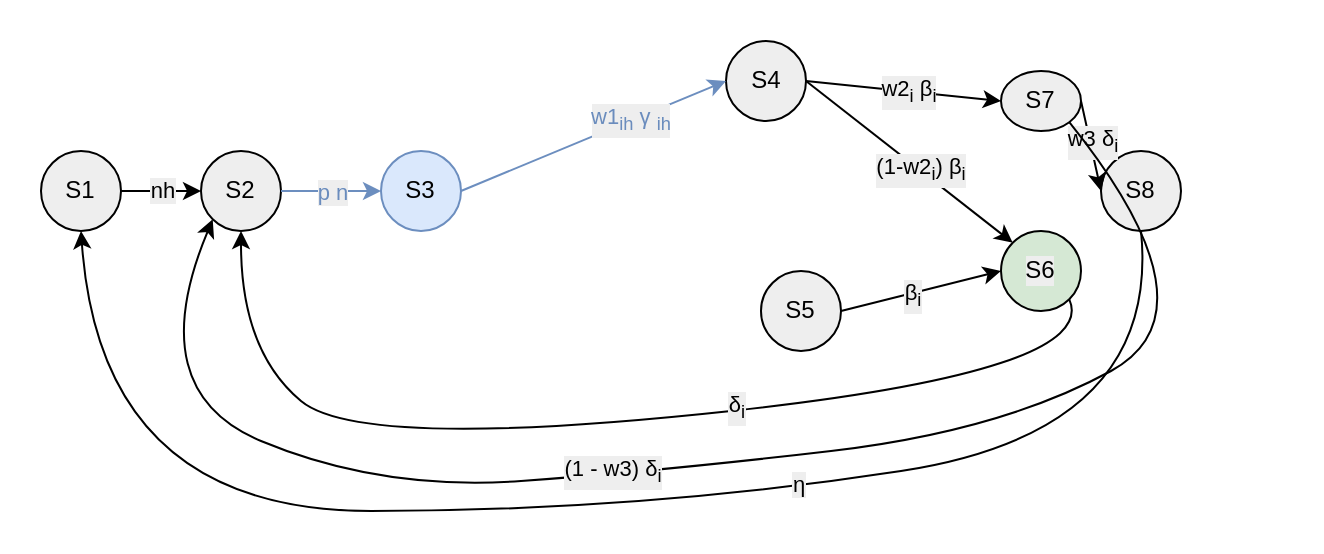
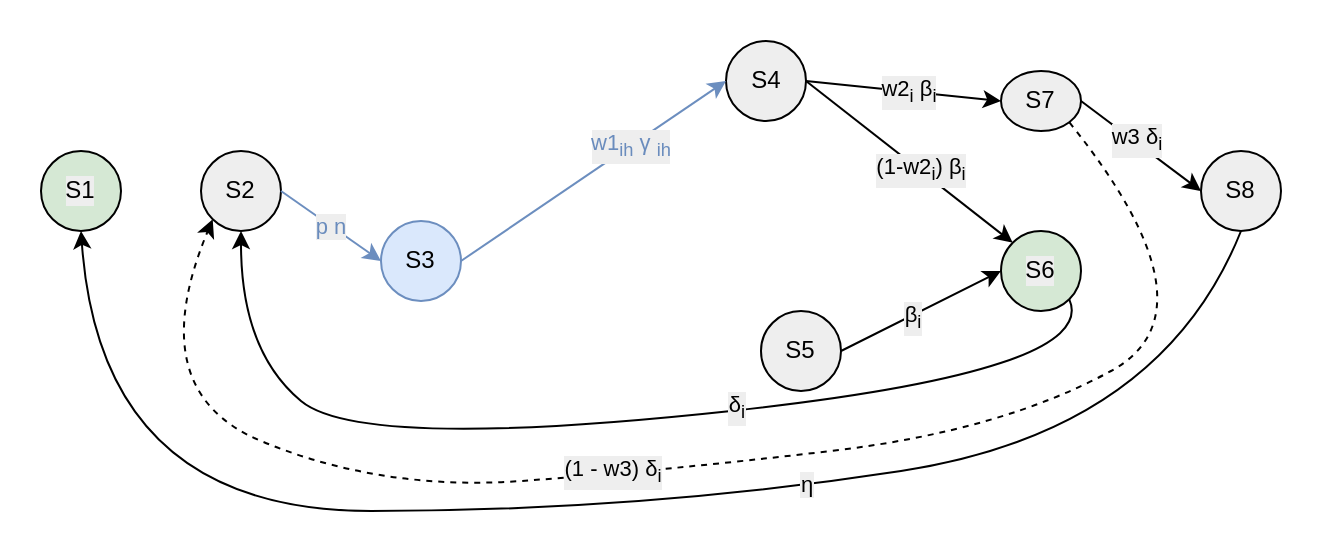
  <mxCell id="0" />
  <mxCell id="1" parent="0" />
- <mxCell id="2" value="S1" style="ellipse;whiteSpace=wrap;html=1;aspect=fixed;strokeColor=#000000;fillColor=#EEEEEE;labelBackgroundColor=#EEEEEE;" parent="1" vertex="1"><mxGeometry x="20" y="75" width="40" height="40" as="geometry" /></mxCell>
+ <mxCell id="2" value="S1" style="ellipse;whiteSpace=wrap;html=1;aspect=fixed;strokeColor=#000000;fillColor=#d5e8d4;labelBackgroundColor=#EEEEEE;" parent="1" vertex="1"><mxGeometry x="20" y="75" width="40" height="40" as="geometry" /></mxCell>
  <mxCell id="3" value="S2" style="ellipse;whiteSpace=wrap;html=1;aspect=fixed;strokeColor=#000000;fillColor=#EEEEEE;labelBackgroundColor=#EEEEEE;" parent="1" vertex="1"><mxGeometry x="100" y="75" width="40" height="40" as="geometry" /></mxCell>
- <mxCell id="4" value="S3" style="ellipse;whiteSpace=wrap;html=1;aspect=fixed;strokeColor=#6c8ebf;fillColor=#dae8fc;" parent="1" vertex="1"><mxGeometry x="190" y="75" width="40" height="40" as="geometry" /></mxCell>
+ <mxCell id="4" value="S3" style="ellipse;whiteSpace=wrap;html=1;aspect=fixed;strokeColor=#6c8ebf;fillColor=#dae8fc;" parent="1" vertex="1"><mxGeometry x="190" y="110" width="40" height="40" as="geometry" /></mxCell>
  <mxCell id="5" value="S4" style="ellipse;whiteSpace=wrap;html=1;aspect=fixed;strokeColor=#000000;fillColor=#EEEEEE;" parent="1" vertex="1"><mxGeometry x="362.5" y="20" width="40" height="40" as="geometry" /></mxCell>
- <mxCell id="6" value="S5" style="ellipse;whiteSpace=wrap;html=1;aspect=fixed;strokeColor=#000000;fillColor=#EEEEEE;labelBackgroundColor=#EEEEEE;" parent="1" vertex="1"><mxGeometry x="380" y="135" width="40" height="40" as="geometry" /></mxCell>
+ <mxCell id="6" value="S5" style="ellipse;whiteSpace=wrap;html=1;aspect=fixed;strokeColor=#000000;fillColor=#EEEEEE;labelBackgroundColor=#EEEEEE;" parent="1" vertex="1"><mxGeometry x="380" y="155" width="40" height="40" as="geometry" /></mxCell>
  <mxCell id="7" value="S7" style="ellipse;whiteSpace=wrap;html=1;aspect=fixed;strokeColor=#000000;fillColor=#EEEEEE;" parent="1" vertex="1"><mxGeometry x="500" y="35" width="40" height="30" as="geometry" /></mxCell>
  <mxCell id="8" value="S6" style="ellipse;whiteSpace=wrap;html=1;aspect=fixed;strokeColor=#000000;fillColor=#d5e8d4;labelBackgroundColor=#EEEEEE;" parent="1" vertex="1"><mxGeometry x="500" y="115" width="40" height="40" as="geometry" /></mxCell>
- <mxCell id="9" value="S8" style="ellipse;whiteSpace=wrap;html=1;aspect=fixed;strokeColor=#000000;fillColor=#EEEEEE;labelBackgroundColor=#EEEEEE;" parent="1" vertex="1"><mxGeometry x="550" y="75" width="40" height="40" as="geometry" /></mxCell>
- <mxCell id="10" value="" style="endArrow=classic;html=1;rounded=0;exitX=1;exitY=0.5;exitDx=0;exitDy=0;entryX=0;entryY=0.5;entryDx=0;entryDy=0;labelBackgroundColor=#EEEEEE;" parent="1" source="2" target="3" edge="1"><mxGeometry width="50" height="50" relative="1" as="geometry"><mxPoint x="340" y="115" as="sourcePoint" /><mxPoint x="390" y="65" as="targetPoint" /></mxGeometry></mxCell>
- <mxCell id="11" value="nh" style="edgeLabel;html=1;align=center;verticalAlign=middle;resizable=0;points=[];labelBackgroundColor=#EEEEEE;" parent="10" vertex="1" connectable="0"><mxGeometry x="-0.002" y="1" relative="1" as="geometry"><mxPoint as="offset" /></mxGeometry></mxCell>
+ <mxCell id="9" value="S8" style="ellipse;whiteSpace=wrap;html=1;aspect=fixed;strokeColor=#000000;fillColor=#EEEEEE;labelBackgroundColor=#EEEEEE;" parent="1" vertex="1"><mxGeometry x="600" y="75" width="40" height="40" as="geometry" /></mxCell>
  <mxCell id="12" value="" style="endArrow=classic;html=1;rounded=0;exitX=1;exitY=0.5;exitDx=0;exitDy=0;entryX=0;entryY=0.5;entryDx=0;entryDy=0;fillColor=#dae8fc;strokeColor=#6c8ebf;labelBackgroundColor=#EEEEEE;" parent="1" source="3" target="4" edge="1"><mxGeometry width="50" height="50" relative="1" as="geometry"><mxPoint x="144" y="91" as="sourcePoint" /><mxPoint x="198" y="-1" as="targetPoint" /></mxGeometry></mxCell>
  <mxCell id="13" value="p&amp;nbsp;n" style="edgeLabel;html=1;align=center;verticalAlign=middle;resizable=0;points=[];labelBackgroundColor=#EEEEEE;fontColor=#6A8CBD;" parent="12" vertex="1" connectable="0"><mxGeometry x="-0.013" relative="1" as="geometry"><mxPoint as="offset" /></mxGeometry></mxCell>
  <mxCell id="14" value="" style="endArrow=classic;html=1;rounded=0;exitX=1;exitY=0.5;exitDx=0;exitDy=0;entryX=0;entryY=0.5;entryDx=0;entryDy=0;fillColor=#dae8fc;strokeColor=#6c8ebf;labelBackgroundColor=#EEEEEE;" parent="1" source="4" target="5" edge="1"><mxGeometry width="50" height="50" relative="1" as="geometry"><mxPoint x="160" y="115" as="sourcePoint" /><mxPoint x="243" y="155" as="targetPoint" /></mxGeometry></mxCell>
  <mxCell id="15" value="&lt;span style=&quot;&quot;&gt;&lt;span style=&quot;&quot;&gt;w1&lt;/span&gt;&lt;sub style=&quot;&quot;&gt;ih&lt;/sub&gt;&lt;span style=&quot;&quot;&gt;&amp;nbsp;γ&amp;nbsp;&lt;/span&gt;&lt;sub style=&quot;&quot;&gt;ih&lt;/sub&gt;&lt;/span&gt;" style="edgeLabel;html=1;align=center;verticalAlign=middle;resizable=0;points=[];labelBackgroundColor=#EEEEEE;fontColor=#6A8CBD;" parent="14" vertex="1" connectable="0"><mxGeometry x="0.279" relative="1" as="geometry"><mxPoint as="offset" /></mxGeometry></mxCell>
  <mxCell id="16" value="" style="endArrow=classic;html=1;rounded=0;exitX=1;exitY=0.5;exitDx=0;exitDy=0;entryX=0;entryY=0.5;entryDx=0;entryDy=0;labelBackgroundColor=#EEEEEE;" parent="1" source="6" target="8" edge="1"><mxGeometry width="50" height="50" relative="1" as="geometry"><mxPoint x="440" y="214.6" as="sourcePoint" /><mxPoint x="557" y="214.6" as="targetPoint" /></mxGeometry></mxCell>
  <mxCell id="17" value="&lt;span style=&quot;&quot;&gt;β&lt;/span&gt;&lt;sub&gt;i&lt;/sub&gt;" style="edgeLabel;html=1;align=center;verticalAlign=middle;resizable=0;points=[];labelBackgroundColor=#EEEEEE;" parent="16" vertex="1" connectable="0"><mxGeometry x="-0.132" y="-1" relative="1" as="geometry"><mxPoint as="offset" /></mxGeometry></mxCell>
  <mxCell id="18" value="" style="endArrow=classic;html=1;rounded=0;exitX=1;exitY=0.5;exitDx=0;exitDy=0;entryX=0;entryY=0.5;entryDx=0;entryDy=0;labelBackgroundColor=#EEEEEE;" parent="1" source="5" target="7" edge="1"><mxGeometry width="50" height="50" relative="1" as="geometry"><mxPoint x="420" y="54.6" as="sourcePoint" /><mxPoint x="500" y="54.6" as="targetPoint" /></mxGeometry></mxCell>
  <mxCell id="19" value="&lt;span style=&quot;&quot;&gt;w2&lt;/span&gt;&lt;sub&gt;i&lt;/sub&gt;&lt;span style=&quot;&quot;&gt;&amp;nbsp;β&lt;/span&gt;&lt;sub&gt;i&lt;/sub&gt;&lt;span style=&quot;color: rgba(0, 0, 0, 0); font-family: monospace; font-size: 0px; text-align: start;&quot;&gt;%3CmxGraphModel%3E%3Croot%3E%3CmxCell%20id%3D%220%22%2F%3E%3CmxCell%20id%3D%221%22%20parent%3D%220%22%2F%3E%3CmxCell%20id%3D%222%22%20value%3D%22%22%20style%3D%22endArrow%3Dclassic%3Bhtml%3D1%3Brounded%3D0%3BexitX%3D0.544%3BexitY%3D0.995%3BexitDx%3D0%3BexitDy%3D0%3BexitPerimeter%3D0%3BentryX%3D0.498%3BentryY%3D0.043%3BentryDx%3D0%3BentryDy%3D0%3BentryPerimeter%3D0%3B%22%20edge%3D%221%22%20parent%3D%221%22%3E%3CmxGeometry%20width%3D%2250%22%20height%3D%2250%22%20relative%3D%221%22%20as%3D%22geometry%22%3E%3CmxPoint%20x%3D%22521%22%20y%3D%22480%22%20as%3D%22sourcePoint%22%2F%3E%3CmxPoint%20x%3D%22480%22%20y%3D%22571%22%20as%3D%22targetPoint%22%2F%3E%3C%2FmxGeometry%3E%3C%2FmxCell%3E%3CmxCell%20id%3D%223%22%20value%3D%22(pv%2C%26amp%3Bnbsp%3B%CE%B2%26lt%3Bsub%20style%3D%26quot%3B%26quot%3B%26gt%3Bi%26lt%3B%2Fsub%26gt%3B)%22%20style%3D%22edgeLabel%3Bhtml%3D1%3Balign%3Dcenter%3BverticalAlign%3Dmiddle%3Bresizable%3D0%3Bpoints%3D%5B%5D%3B%22%20vertex%3D%221%22%20connectable%3D%220%22%20parent%3D%222%22%3E%3CmxGeometry%20x%3D%22-0.006%22%20y%3D%22-1%22%20relative%3D%221%22%20as%3D%22geometry%22%3E%3CmxPoint%20x%3D%221%22%20y%3D%226%22%20as%3D%22offset%22%2F%3E%3C%2FmxGeometry%3E%3C%2FmxCell%3E%3C%2Froot%3E%3C%2FmxGraphModel%3E&lt;/span&gt;" style="edgeLabel;html=1;align=center;verticalAlign=middle;resizable=0;points=[];labelBackgroundColor=#EEEEEE;" parent="18" vertex="1" connectable="0"><mxGeometry x="0.042" relative="1" as="geometry"><mxPoint as="offset" /></mxGeometry></mxCell>
  <mxCell id="20" value="" style="endArrow=classic;html=1;rounded=0;exitX=1;exitY=0.5;exitDx=0;exitDy=0;entryX=0;entryY=0;entryDx=0;entryDy=0;labelBackgroundColor=#EEEEEE;" parent="1" source="5" target="8" edge="1"><mxGeometry width="50" height="50" relative="1" as="geometry"><mxPoint x="430" y="65" as="sourcePoint" /><mxPoint x="510" y="65" as="targetPoint" /></mxGeometry></mxCell>
  <mxCell id="21" value="&lt;span style=&quot;&quot;&gt;(1-w2&lt;/span&gt;&lt;sub&gt;i&lt;/sub&gt;&lt;span style=&quot;&quot;&gt;) β&lt;/span&gt;&lt;sub&gt;i&lt;/sub&gt;&lt;span style=&quot;color: rgba(0, 0, 0, 0); font-family: monospace; font-size: 0px; text-align: start;&quot;&gt;%3CmxGraphModel%3E%3Croot%3E%3CmxCell%20id%3D%220%22%2F%3E%3CmxCell%20id%3D%221%22%20parent%3D%220%22%2F%3E%3CmxCell%20id%3D%222%22%20value%3D%22%22%20style%3D%22endArrow%3Dclassic%3Bhtml%3D1%3Brounded%3D0%3BexitX%3D0.544%3BexitY%3D0.995%3BexitDx%3D0%3BexitDy%3D0%3BexitPerimeter%3D0%3BentryX%3D0.498%3BentryY%3D0.043%3BentryDx%3D0%3BentryDy%3D0%3BentryPerimeter%3D0%3B%22%20edge%3D%221%22%20parent%3D%221%22%3E%3CmxGeometry%20width%3D%2250%22%20height%3D%2250%22%20relative%3D%221%22%20as%3D%22geometry%22%3E%3CmxPoint%20x%3D%22521%22%20y%3D%22480%22%20as%3D%22sourcePoint%22%2F%3E%3CmxPoint%20x%3D%22480%22%20y%3D%22571%22%20as%3D%22targetPoint%22%2F%3E%3C%2FmxGeometry%3E%3C%2FmxCell%3E%3CmxCell%20id%3D%223%22%20value%3D%22(pv%2C%26amp%3Bnbsp%3B%CE%B2%26lt%3Bsub%20style%3D%26quot%3B%26quot%3B%26gt%3Bi%26lt%3B%2Fsub%26gt%3B)%22%20style%3D%22edgeLabel%3Bhtml%3D1%3Balign%3Dcenter%3BverticalAlign%3Dmiddle%3Bresizable%3D0%3Bpoints%3D%5B%5D%3B%22%20vertex%3D%221%22%20connectable%3D%220%22%20parent%3D%222%22%3E%3CmxGeometry%20x%3D%22-0.006%22%20y%3D%22-1%22%20relative%3D%221%22%20as%3D%22geometry%22%3E%3CmxPoint%20x%3D%221%22%20y%3D%226%22%20as%3D%22offset%22%2F%3E%3C%2FmxGeometry%3E%3C%2FmxCell%3E%3C%2Froot%3E%3C%2FmxGraphModel%&lt;/span&gt;" style="edgeLabel;html=1;align=center;verticalAlign=middle;resizable=0;points=[];labelBackgroundColor=#EEEEEE;" parent="20" vertex="1" connectable="0"><mxGeometry x="0.095" relative="1" as="geometry"><mxPoint as="offset" /></mxGeometry></mxCell>
  <mxCell id="22" value="" style="endArrow=classic;html=1;rounded=0;exitX=1;exitY=0.5;exitDx=0;exitDy=0;entryX=0;entryY=0.5;entryDx=0;entryDy=0;labelBackgroundColor=#EEEEEE;" parent="1" source="7" target="9" edge="1"><mxGeometry width="50" height="50" relative="1" as="geometry"><mxPoint x="430" y="65" as="sourcePoint" /><mxPoint x="516" y="131" as="targetPoint" /></mxGeometry></mxCell>
  <mxCell id="23" value="&lt;span style=&quot;&quot;&gt;w3&amp;nbsp;δ&lt;sub&gt;i&lt;/sub&gt;&lt;/span&gt;" style="edgeLabel;html=1;align=center;verticalAlign=middle;resizable=0;points=[];labelBackgroundColor=#EEEEEE;" parent="22" vertex="1" connectable="0"><mxGeometry x="-0.089" y="1" relative="1" as="geometry"><mxPoint as="offset" /></mxGeometry></mxCell>
  <mxCell id="24" value="" style="curved=1;endArrow=classic;html=1;rounded=0;entryX=0.5;entryY=1;entryDx=0;entryDy=0;exitX=0.5;exitY=1;exitDx=0;exitDy=0;labelBackgroundColor=#EEEEEE;" parent="1" source="9" target="2" edge="1"><mxGeometry width="50" height="50" relative="1" as="geometry"><mxPoint x="340" y="262" as="sourcePoint" /><mxPoint x="50" y="145" as="targetPoint" /><Array as="points"><mxPoint x="580" y="215" /><mxPoint x="320" y="255" /><mxPoint x="50" y="255" /></Array></mxGeometry></mxCell>
  <mxCell id="25" value="&lt;span style=&quot;&quot;&gt;η&lt;/span&gt;" style="edgeLabel;html=1;align=center;verticalAlign=middle;resizable=0;points=[];labelBackgroundColor=#EEEEEE;" parent="24" vertex="1" connectable="0"><mxGeometry x="-0.266" y="-1" relative="1" as="geometry"><mxPoint as="offset" /></mxGeometry></mxCell>
- <mxCell id="26" value="" style="curved=1;endArrow=classic;html=1;rounded=0;entryX=0;entryY=1;entryDx=0;entryDy=0;exitX=1;exitY=1;exitDx=0;exitDy=0;labelBackgroundColor=#EEEEEE;" parent="1" source="7" target="3" edge="1"><mxGeometry width="50" height="50" relative="1" as="geometry"><mxPoint x="650" y="125" as="sourcePoint" /><mxPoint x="10" y="125" as="targetPoint" /><Array as="points"><mxPoint x="610" y="155" /><mxPoint x="500" y="215" /><mxPoint x="330" y="235" /><mxPoint x="190" y="245" /><mxPoint x="70" y="195" /></Array></mxGeometry></mxCell>
+ <mxCell id="26" value="" style="curved=1;endArrow=classic;html=1;rounded=0;entryX=0;entryY=1;entryDx=0;entryDy=0;exitX=1;exitY=1;exitDx=0;exitDy=0;labelBackgroundColor=#EEEEEE;dashed=1;" parent="1" source="7" target="3" edge="1"><mxGeometry width="50" height="50" relative="1" as="geometry"><mxPoint x="650" y="125" as="sourcePoint" /><mxPoint x="10" y="125" as="targetPoint" /><Array as="points"><mxPoint x="610" y="155" /><mxPoint x="500" y="215" /><mxPoint x="330" y="235" /><mxPoint x="190" y="245" /><mxPoint x="70" y="195" /></Array></mxGeometry></mxCell>
  <mxCell id="27" value="&lt;span style=&quot;&quot;&gt;(1 - w3) δ&lt;/span&gt;&lt;sub&gt;i&lt;/sub&gt;" style="edgeLabel;html=1;align=center;verticalAlign=middle;resizable=0;points=[];labelBackgroundColor=#EEEEEE;" parent="26" vertex="1" connectable="0"><mxGeometry x="0.131" y="-1" relative="1" as="geometry"><mxPoint as="offset" /></mxGeometry></mxCell>
  <mxCell id="28" value="" style="curved=1;endArrow=classic;html=1;rounded=0;entryX=0.5;entryY=1;entryDx=0;entryDy=0;exitX=1;exitY=1;exitDx=0;exitDy=0;labelBackgroundColor=#EEEEEE;" parent="1" source="8" target="3" edge="1"><mxGeometry width="50" height="50" relative="1" as="geometry"><mxPoint x="544" y="79" as="sourcePoint" /><mxPoint x="130" y="125" as="targetPoint" /><Array as="points"><mxPoint x="550" y="185" /><mxPoint x="180" y="225" /><mxPoint x="120" y="175" /></Array></mxGeometry></mxCell>
  <mxCell id="29" value="&lt;span style=&quot;&quot;&gt;δ&lt;/span&gt;&lt;sub&gt;i&lt;/sub&gt;" style="edgeLabel;html=1;align=center;verticalAlign=middle;resizable=0;points=[];labelBackgroundColor=#EEEEEE;" parent="28" vertex="1" connectable="0"><mxGeometry x="-0.187" y="-1" relative="1" as="geometry"><mxPoint as="offset" /></mxGeometry></mxCell>
